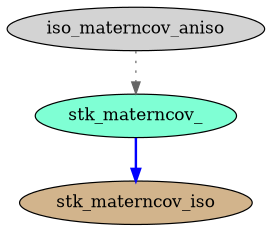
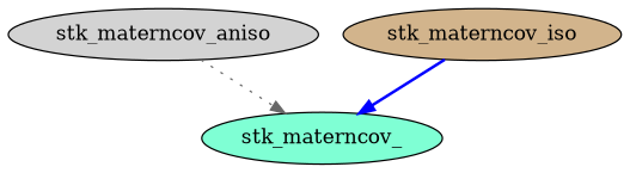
  digraph {
    node [style=filled]
-   stk_materncov_aniso [fillcolor=lightgrey label=iso_materncov_aniso]
+   stk_materncov_aniso [fillcolor=lightgrey]
    stk_materncov_ [fillcolor=aquamarine]
    stk_materncov_iso [fillcolor=tan]
    stk_materncov_aniso -> stk_materncov_ [color=gray40 style=dotted]
-   stk_materncov_ -> stk_materncov_iso [color=blue style=bold]
+   stk_materncov_iso -> stk_materncov_ [color=blue style=bold]
  }
